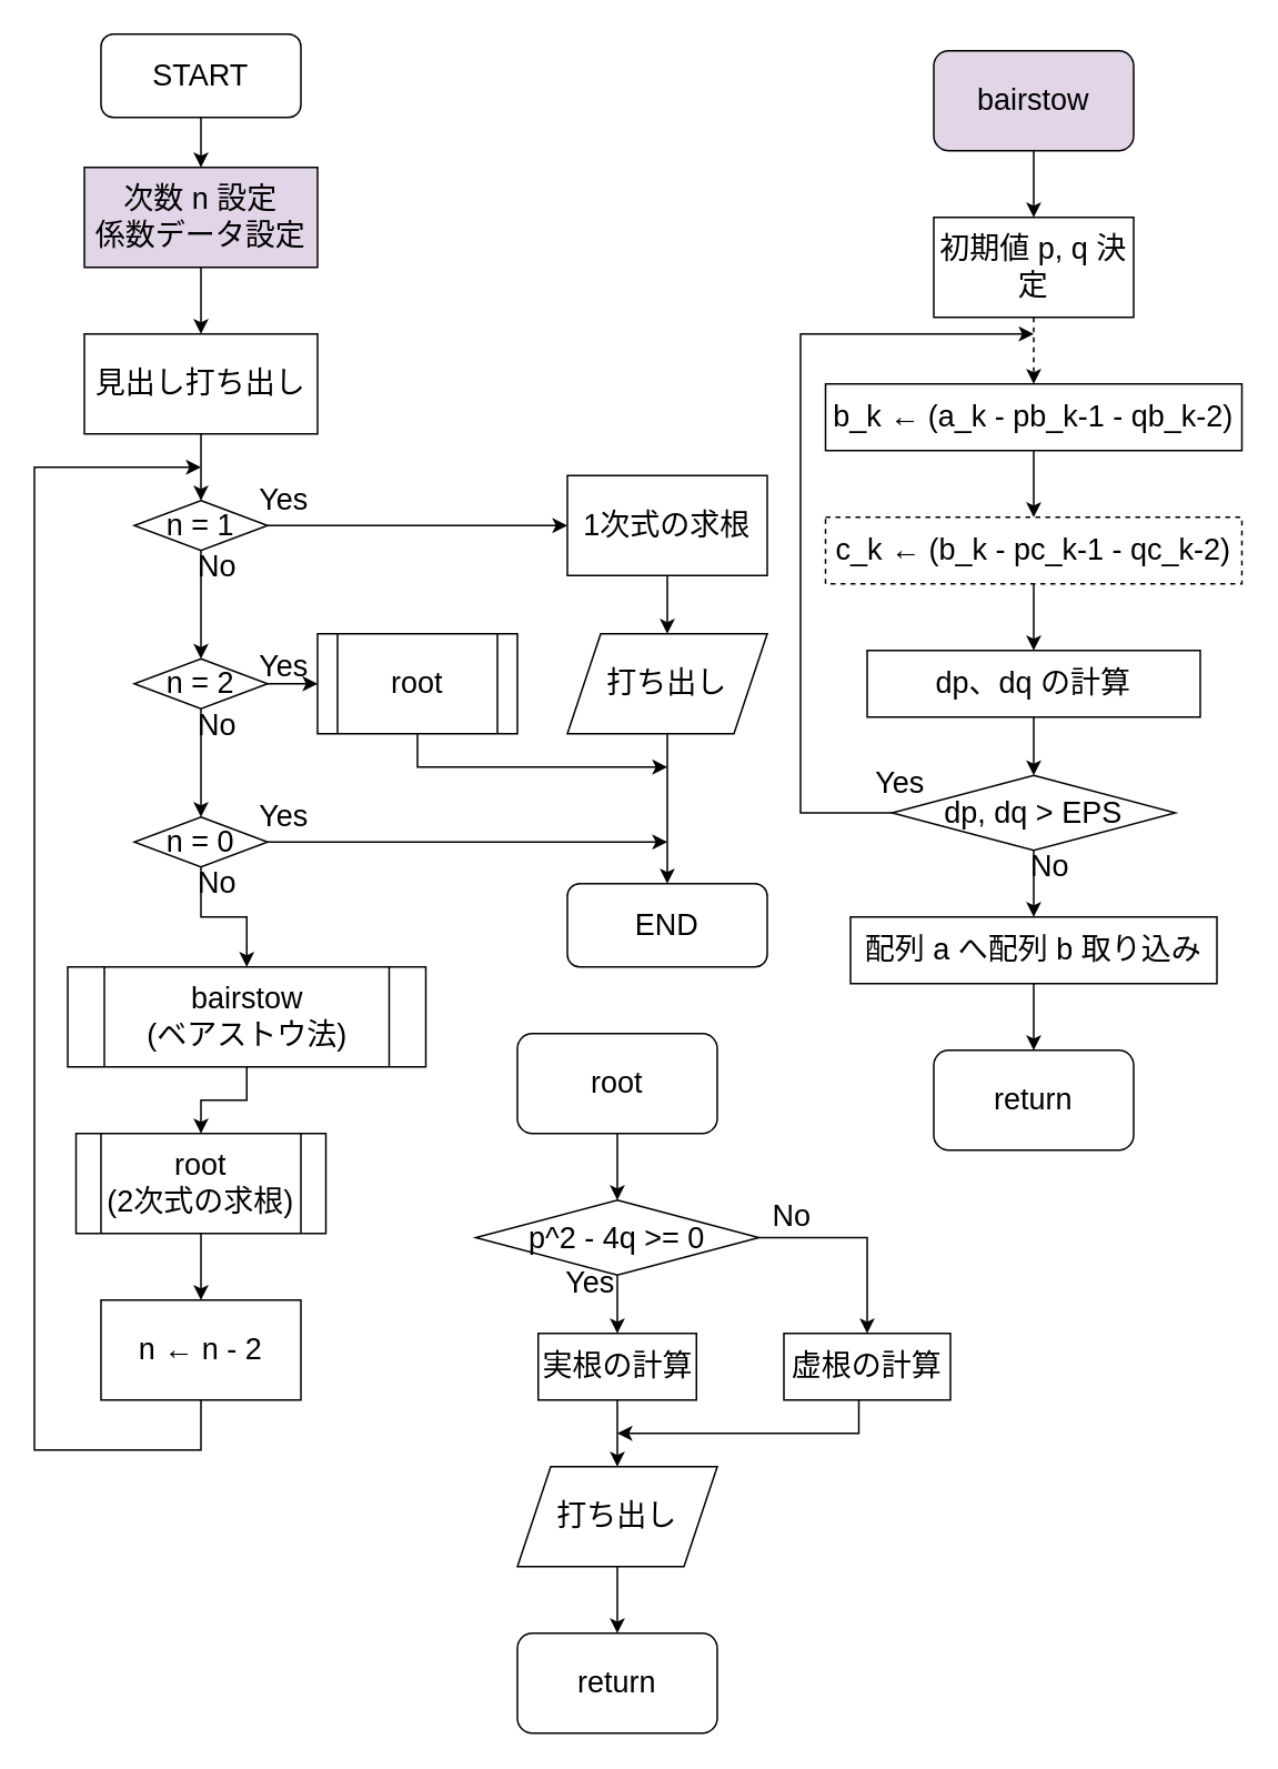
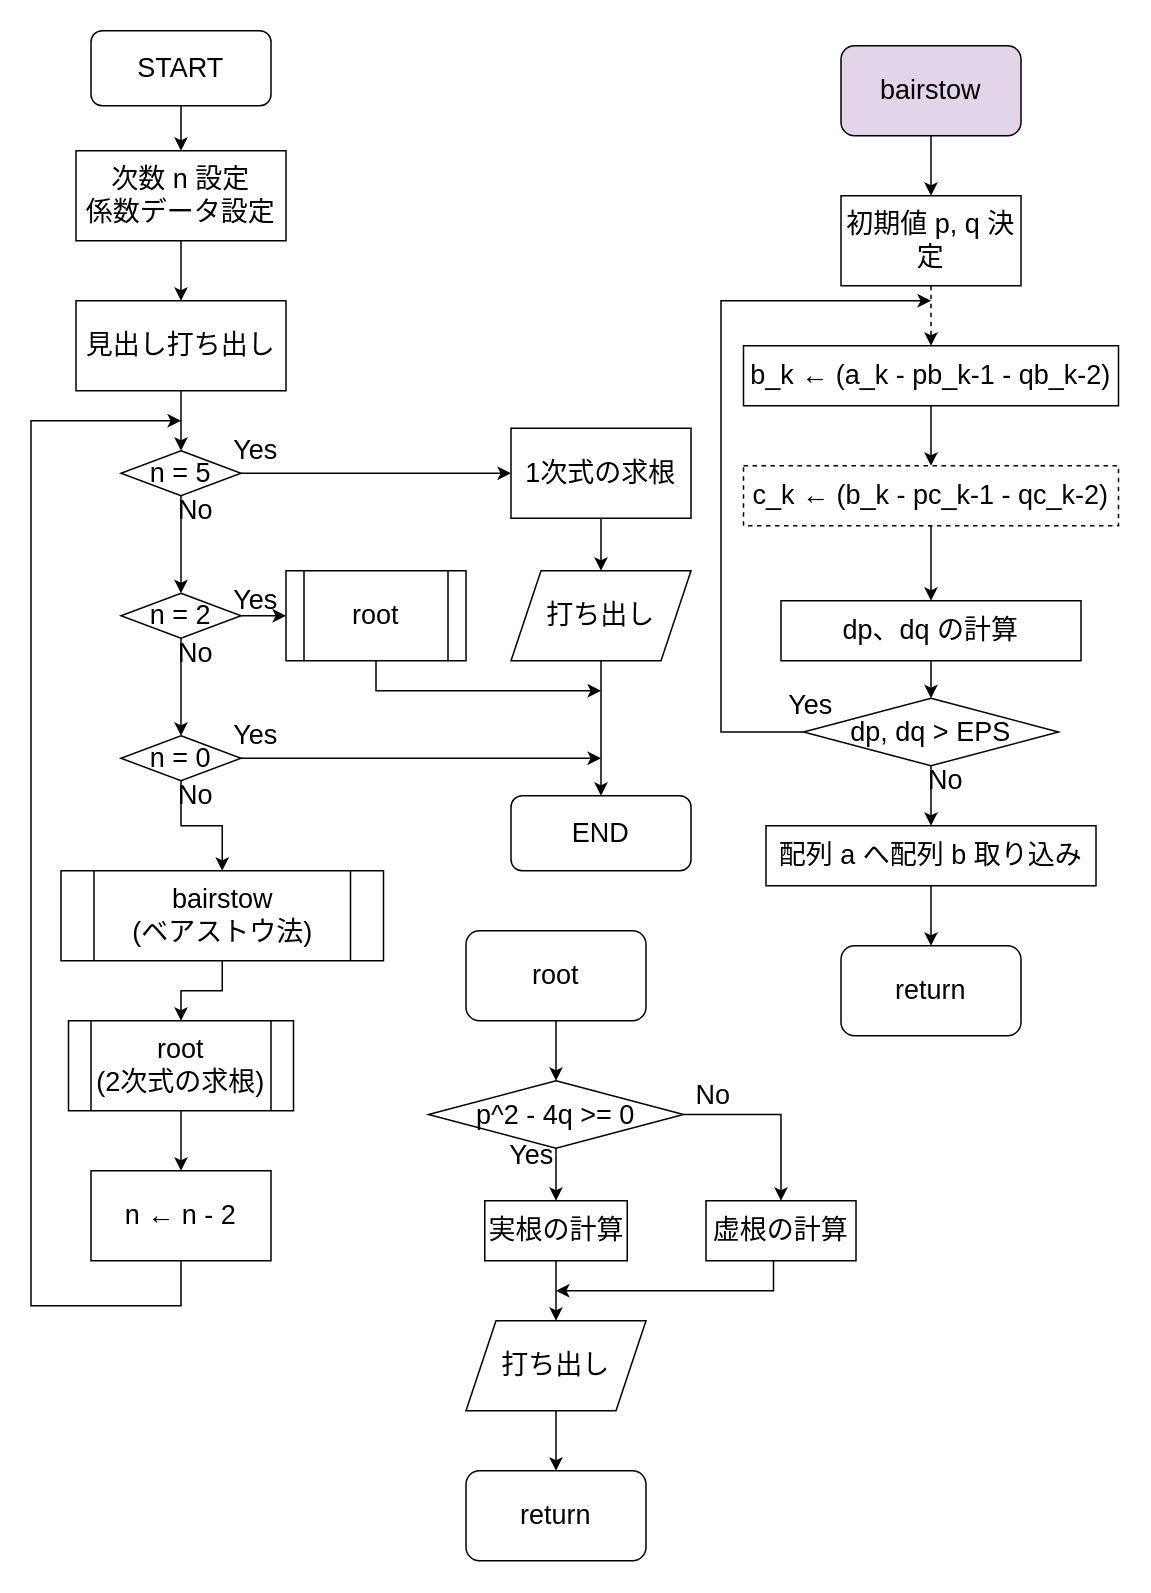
  <mxCell id="0" />
  <mxCell id="1" parent="0" />
  <mxCell id="2" value="" style="edgeStyle=orthogonalEdgeStyle;rounded=0;orthogonalLoop=1;jettySize=auto;html=1;fontSize=18;" edge="1" parent="1" source="3" target="5"><mxGeometry relative="1" as="geometry" /></mxCell>
  <mxCell id="3" value="START" style="rounded=1;whiteSpace=wrap;html=1;fontSize=18;" vertex="1" parent="1"><mxGeometry x="60" y="20" width="120" height="50" as="geometry" /></mxCell>
  <mxCell id="4" value="" style="edgeStyle=orthogonalEdgeStyle;rounded=0;orthogonalLoop=1;jettySize=auto;html=1;fontSize=18;" edge="1" parent="1" source="5" target="7"><mxGeometry relative="1" as="geometry" /></mxCell>
- <mxCell id="5" value="次数 n 設定&lt;br style=&quot;font-size: 18px;&quot;&gt;係数データ設定" style="rounded=0;whiteSpace=wrap;html=1;fontSize=18;fillColor=#e1d5e7;" vertex="1" parent="1"><mxGeometry x="50" y="100" width="140" height="60" as="geometry" /></mxCell>
+ <mxCell id="5" value="次数 n 設定&lt;br style=&quot;font-size: 18px;&quot;&gt;係数データ設定" style="rounded=0;whiteSpace=wrap;html=1;fontSize=18;" vertex="1" parent="1"><mxGeometry x="50" y="100" width="140" height="60" as="geometry" /></mxCell>
  <mxCell id="6" value="" style="edgeStyle=orthogonalEdgeStyle;rounded=0;orthogonalLoop=1;jettySize=auto;html=1;fontSize=18;" edge="1" parent="1" source="7" target="10"><mxGeometry relative="1" as="geometry" /></mxCell>
  <mxCell id="7" value="見出し打ち出し" style="whiteSpace=wrap;html=1;rounded=0;fontSize=18;" vertex="1" parent="1"><mxGeometry x="50" y="200" width="140" height="60" as="geometry" /></mxCell>
  <mxCell id="8" value="" style="edgeStyle=orthogonalEdgeStyle;rounded=0;orthogonalLoop=1;jettySize=auto;html=1;fontSize=18;" edge="1" parent="1" source="10" target="13"><mxGeometry relative="1" as="geometry" /></mxCell>
  <mxCell id="9" value="" style="edgeStyle=orthogonalEdgeStyle;rounded=0;orthogonalLoop=1;jettySize=auto;html=1;fontSize=18;" edge="1" parent="1" source="10" target="24"><mxGeometry relative="1" as="geometry" /></mxCell>
- <mxCell id="10" value="n = 1" style="rhombus;whiteSpace=wrap;html=1;rounded=0;fontSize=18;" vertex="1" parent="1"><mxGeometry x="80" y="300" width="80" height="30" as="geometry" /></mxCell>
+ <mxCell id="10" value="n = 5" style="rhombus;whiteSpace=wrap;html=1;rounded=0;fontSize=18;" vertex="1" parent="1"><mxGeometry x="80" y="300" width="80" height="30" as="geometry" /></mxCell>
  <mxCell id="11" value="" style="edgeStyle=orthogonalEdgeStyle;rounded=0;orthogonalLoop=1;jettySize=auto;html=1;fontSize=18;" edge="1" parent="1" source="13" target="16"><mxGeometry relative="1" as="geometry" /></mxCell>
  <mxCell id="12" value="" style="edgeStyle=orthogonalEdgeStyle;rounded=0;orthogonalLoop=1;jettySize=auto;html=1;fontSize=18;" edge="1" parent="1" source="13" target="26"><mxGeometry relative="1" as="geometry" /></mxCell>
  <mxCell id="13" value="n = 2" style="rhombus;whiteSpace=wrap;html=1;rounded=0;fontSize=18;" vertex="1" parent="1"><mxGeometry x="80" y="395" width="80" height="30" as="geometry" /></mxCell>
  <mxCell id="14" value="" style="edgeStyle=orthogonalEdgeStyle;rounded=0;orthogonalLoop=1;jettySize=auto;html=1;fontSize=18;" edge="1" parent="1" source="16" target="18"><mxGeometry relative="1" as="geometry" /></mxCell>
  <mxCell id="15" value="" style="edgeStyle=orthogonalEdgeStyle;rounded=0;orthogonalLoop=1;jettySize=auto;html=1;fontSize=18;" edge="1" parent="1" source="16"><mxGeometry relative="1" as="geometry"><mxPoint x="400" y="505" as="targetPoint" /></mxGeometry></mxCell>
  <mxCell id="16" value="n = 0" style="rhombus;whiteSpace=wrap;html=1;rounded=0;fontSize=18;" vertex="1" parent="1"><mxGeometry x="80" y="490" width="80" height="30" as="geometry" /></mxCell>
  <mxCell id="17" value="" style="edgeStyle=orthogonalEdgeStyle;rounded=0;orthogonalLoop=1;jettySize=auto;html=1;fontSize=18;" edge="1" parent="1" source="18" target="20"><mxGeometry relative="1" as="geometry" /></mxCell>
  <mxCell id="18" value="bairstow&lt;br style=&quot;font-size: 18px;&quot;&gt;(ベアストウ法)" style="shape=process;whiteSpace=wrap;html=1;backgroundOutline=1;rounded=0;fontSize=18;" vertex="1" parent="1"><mxGeometry x="40" y="580" width="215" height="60" as="geometry" /></mxCell>
  <mxCell id="19" value="" style="edgeStyle=orthogonalEdgeStyle;rounded=0;orthogonalLoop=1;jettySize=auto;html=1;fontSize=18;" edge="1" parent="1" source="20" target="22"><mxGeometry relative="1" as="geometry" /></mxCell>
  <mxCell id="20" value="root&lt;br style=&quot;font-size: 18px;&quot;&gt;(2次式の求根)" style="shape=process;whiteSpace=wrap;html=1;backgroundOutline=1;rounded=0;fontSize=18;" vertex="1" parent="1"><mxGeometry x="45" y="680" width="150" height="60" as="geometry" /></mxCell>
  <mxCell id="21" value="" style="edgeStyle=orthogonalEdgeStyle;rounded=0;orthogonalLoop=1;jettySize=auto;html=1;exitX=0.5;exitY=1;exitDx=0;exitDy=0;fontSize=18;" edge="1" parent="1" source="22"><mxGeometry relative="1" as="geometry"><mxPoint x="120" y="280" as="targetPoint" /><Array as="points"><mxPoint x="120" y="870" /><mxPoint x="20" y="870" /><mxPoint x="20" y="280" /></Array></mxGeometry></mxCell>
  <mxCell id="22" value="n ← n - 2" style="whiteSpace=wrap;html=1;rounded=0;fontSize=18;" vertex="1" parent="1"><mxGeometry x="60" y="780" width="120" height="60" as="geometry" /></mxCell>
  <mxCell id="23" value="" style="edgeStyle=orthogonalEdgeStyle;rounded=0;orthogonalLoop=1;jettySize=auto;html=1;fontSize=18;" edge="1" parent="1" source="24" target="28"><mxGeometry relative="1" as="geometry" /></mxCell>
  <mxCell id="24" value="1次式の求根" style="whiteSpace=wrap;html=1;rounded=0;fontSize=18;" vertex="1" parent="1"><mxGeometry x="340" y="285" width="120" height="60" as="geometry" /></mxCell>
  <mxCell id="25" value="" style="edgeStyle=orthogonalEdgeStyle;rounded=0;orthogonalLoop=1;jettySize=auto;html=1;fontSize=18;" edge="1" parent="1" source="26"><mxGeometry relative="1" as="geometry"><mxPoint x="400" y="460" as="targetPoint" /><Array as="points"><mxPoint x="250" y="460" /><mxPoint x="400" y="460" /></Array></mxGeometry></mxCell>
  <mxCell id="26" value="root" style="shape=process;whiteSpace=wrap;html=1;backgroundOutline=1;rounded=0;fontSize=18;" vertex="1" parent="1"><mxGeometry x="190" y="380" width="120" height="60" as="geometry" /></mxCell>
  <mxCell id="27" value="" style="edgeStyle=orthogonalEdgeStyle;rounded=0;orthogonalLoop=1;jettySize=auto;html=1;fontSize=18;" edge="1" parent="1" source="28" target="29"><mxGeometry relative="1" as="geometry" /></mxCell>
  <mxCell id="28" value="打ち出し" style="shape=parallelogram;perimeter=parallelogramPerimeter;whiteSpace=wrap;html=1;fixedSize=1;rounded=0;fontSize=18;" vertex="1" parent="1"><mxGeometry x="340" y="380" width="120" height="60" as="geometry" /></mxCell>
  <mxCell id="29" value="END" style="rounded=1;whiteSpace=wrap;html=1;fontSize=18;" vertex="1" parent="1"><mxGeometry x="340" y="530" width="120" height="50" as="geometry" /></mxCell>
  <mxCell id="30" value="Yes" style="text;html=1;strokeColor=none;fillColor=none;align=center;verticalAlign=middle;whiteSpace=wrap;rounded=0;fontSize=18;" vertex="1" parent="1"><mxGeometry x="150" y="290" width="40" height="20" as="geometry" /></mxCell>
  <mxCell id="31" value="Yes" style="text;html=1;strokeColor=none;fillColor=none;align=center;verticalAlign=middle;whiteSpace=wrap;rounded=0;fontSize=18;" vertex="1" parent="1"><mxGeometry x="150" y="390" width="40" height="20" as="geometry" /></mxCell>
  <mxCell id="32" value="Yes" style="text;html=1;strokeColor=none;fillColor=none;align=center;verticalAlign=middle;whiteSpace=wrap;rounded=0;fontSize=18;" vertex="1" parent="1"><mxGeometry x="150" y="480" width="40" height="20" as="geometry" /></mxCell>
  <mxCell id="33" value="No" style="text;html=1;strokeColor=none;fillColor=none;align=center;verticalAlign=middle;whiteSpace=wrap;rounded=0;fontSize=18;" vertex="1" parent="1"><mxGeometry x="110" y="330" width="40" height="20" as="geometry" /></mxCell>
  <mxCell id="34" value="No" style="text;html=1;strokeColor=none;fillColor=none;align=center;verticalAlign=middle;whiteSpace=wrap;rounded=0;fontSize=18;" vertex="1" parent="1"><mxGeometry x="110" y="425" width="40" height="20" as="geometry" /></mxCell>
  <mxCell id="35" value="No" style="text;html=1;strokeColor=none;fillColor=none;align=center;verticalAlign=middle;whiteSpace=wrap;rounded=0;fontSize=18;" vertex="1" parent="1"><mxGeometry x="110" y="520" width="40" height="20" as="geometry" /></mxCell>
  <mxCell id="36" value="" style="edgeStyle=orthogonalEdgeStyle;rounded=0;orthogonalLoop=1;jettySize=auto;html=1;fontSize=18;" edge="1" parent="1" source="37" target="39"><mxGeometry relative="1" as="geometry" /></mxCell>
  <mxCell id="37" value="bairstow" style="rounded=1;whiteSpace=wrap;html=1;fontSize=18;fillColor=#e1d5e7;" vertex="1" parent="1"><mxGeometry x="560" y="30" width="120" height="60" as="geometry" /></mxCell>
  <mxCell id="38" value="" style="edgeStyle=orthogonalEdgeStyle;rounded=0;orthogonalLoop=1;jettySize=auto;html=1;fontSize=18;dashed=1;" edge="1" parent="1" source="39" target="41"><mxGeometry relative="1" as="geometry" /></mxCell>
  <mxCell id="39" value="初期値 p, q 決定" style="rounded=0;whiteSpace=wrap;html=1;fontSize=18;" vertex="1" parent="1"><mxGeometry x="560" y="130" width="120" height="60" as="geometry" /></mxCell>
  <mxCell id="40" value="" style="edgeStyle=orthogonalEdgeStyle;rounded=0;orthogonalLoop=1;jettySize=auto;html=1;fontSize=18;" edge="1" parent="1" source="41" target="43"><mxGeometry relative="1" as="geometry" /></mxCell>
  <mxCell id="41" value="b_k ← (a_k - pb_k-1 - qb_k-2)" style="rounded=0;whiteSpace=wrap;html=1;fontSize=18;" vertex="1" parent="1"><mxGeometry x="495" y="230" width="250" height="40" as="geometry" /></mxCell>
  <mxCell id="42" value="" style="edgeStyle=orthogonalEdgeStyle;rounded=0;orthogonalLoop=1;jettySize=auto;html=1;fontSize=18;" edge="1" parent="1" source="43" target="45"><mxGeometry relative="1" as="geometry" /></mxCell>
  <mxCell id="43" value="c_k ← (b_k - pc_k-1 - qc_k-2)" style="rounded=0;whiteSpace=wrap;html=1;fontSize=18;dashed=1;" vertex="1" parent="1"><mxGeometry x="495" y="310" width="250" height="40" as="geometry" /></mxCell>
  <mxCell id="44" value="" style="edgeStyle=orthogonalEdgeStyle;rounded=0;orthogonalLoop=1;jettySize=auto;html=1;fontSize=18;" edge="1" parent="1" source="45" target="48"><mxGeometry relative="1" as="geometry" /></mxCell>
- <mxCell id="45" value="dp、dq の計算" style="rounded=0;whiteSpace=wrap;html=1;fontSize=18;" vertex="1" parent="1"><mxGeometry x="520" y="390" width="200" height="40" as="geometry" /></mxCell>
+ <mxCell id="45" value="dp、dq の計算" style="rounded=0;whiteSpace=wrap;html=1;fontSize=18;" vertex="1" parent="1"><mxGeometry x="520" y="400" width="200" height="40" as="geometry" /></mxCell>
  <mxCell id="46" value="" style="edgeStyle=orthogonalEdgeStyle;rounded=0;orthogonalLoop=1;jettySize=auto;html=1;entryX=0.5;entryY=0;entryDx=0;entryDy=0;fontSize=18;" edge="1" parent="1" source="48" target="50"><mxGeometry relative="1" as="geometry"><mxPoint x="620" y="583" as="targetPoint" /></mxGeometry></mxCell>
  <mxCell id="47" value="" style="edgeStyle=orthogonalEdgeStyle;rounded=0;orthogonalLoop=1;jettySize=auto;html=1;fontSize=18;" edge="1" parent="1" source="48"><mxGeometry relative="1" as="geometry"><mxPoint x="620" y="200" as="targetPoint" /><Array as="points"><mxPoint x="480" y="488" /><mxPoint x="480" y="200" /></Array></mxGeometry></mxCell>
  <mxCell id="48" value="dp, dq &amp;gt; EPS" style="rhombus;whiteSpace=wrap;html=1;rounded=0;fontSize=18;" vertex="1" parent="1"><mxGeometry x="535" y="465" width="170" height="45" as="geometry" /></mxCell>
  <mxCell id="49" value="" style="edgeStyle=orthogonalEdgeStyle;rounded=0;orthogonalLoop=1;jettySize=auto;html=1;fontSize=18;" edge="1" parent="1" source="50" target="51"><mxGeometry relative="1" as="geometry" /></mxCell>
  <mxCell id="50" value="配列 a へ配列 b 取り込み" style="rounded=0;whiteSpace=wrap;html=1;fontSize=18;" vertex="1" parent="1"><mxGeometry x="510" y="550" width="220" height="40" as="geometry" /></mxCell>
  <mxCell id="51" value="return" style="rounded=1;whiteSpace=wrap;html=1;fontSize=18;" vertex="1" parent="1"><mxGeometry x="560" y="630" width="120" height="60" as="geometry" /></mxCell>
  <mxCell id="52" value="Yes" style="text;html=1;strokeColor=none;fillColor=none;align=center;verticalAlign=middle;whiteSpace=wrap;rounded=0;fontSize=18;" vertex="1" parent="1"><mxGeometry x="520" y="460" width="40" height="20" as="geometry" /></mxCell>
  <mxCell id="53" value="No" style="text;html=1;strokeColor=none;fillColor=none;align=center;verticalAlign=middle;whiteSpace=wrap;rounded=0;fontSize=18;" vertex="1" parent="1"><mxGeometry x="610" y="510" width="40" height="20" as="geometry" /></mxCell>
  <mxCell id="54" value="return" style="rounded=1;whiteSpace=wrap;html=1;fontSize=18;" vertex="1" parent="1"><mxGeometry x="310" y="980" width="120" height="60" as="geometry" /></mxCell>
  <mxCell id="55" value="" style="edgeStyle=orthogonalEdgeStyle;rounded=0;orthogonalLoop=1;jettySize=auto;html=1;fontSize=18;" edge="1" parent="1" source="56" target="59"><mxGeometry relative="1" as="geometry" /></mxCell>
  <mxCell id="56" value="root" style="rounded=1;whiteSpace=wrap;html=1;fontSize=18;" vertex="1" parent="1"><mxGeometry x="310" y="620" width="120" height="60" as="geometry" /></mxCell>
  <mxCell id="57" value="" style="edgeStyle=orthogonalEdgeStyle;rounded=0;orthogonalLoop=1;jettySize=auto;html=1;fontSize=18;" edge="1" parent="1" source="59" target="61"><mxGeometry relative="1" as="geometry" /></mxCell>
  <mxCell id="58" value="" style="edgeStyle=orthogonalEdgeStyle;rounded=0;orthogonalLoop=1;jettySize=auto;html=1;entryX=0.5;entryY=0;entryDx=0;entryDy=0;fontSize=18;" edge="1" parent="1" source="59" target="63"><mxGeometry relative="1" as="geometry"><mxPoint x="535" y="742.5" as="targetPoint" /></mxGeometry></mxCell>
  <mxCell id="59" value="p^2 - 4q &amp;gt;= 0" style="rhombus;whiteSpace=wrap;html=1;rounded=0;fontSize=18;" vertex="1" parent="1"><mxGeometry x="285" y="720" width="170" height="45" as="geometry" /></mxCell>
  <mxCell id="60" value="" style="edgeStyle=orthogonalEdgeStyle;rounded=0;orthogonalLoop=1;jettySize=auto;html=1;fontSize=18;" edge="1" parent="1" source="61" target="67"><mxGeometry relative="1" as="geometry" /></mxCell>
  <mxCell id="61" value="実根の計算" style="rounded=0;whiteSpace=wrap;html=1;fontSize=18;" vertex="1" parent="1"><mxGeometry x="322.5" y="800" width="95" height="40" as="geometry" /></mxCell>
  <mxCell id="62" value="" style="edgeStyle=orthogonalEdgeStyle;rounded=0;orthogonalLoop=1;jettySize=auto;html=1;fontSize=18;" edge="1" parent="1" source="63"><mxGeometry relative="1" as="geometry"><mxPoint x="370" y="860" as="targetPoint" /><Array as="points"><mxPoint x="515" y="860" /></Array></mxGeometry></mxCell>
  <mxCell id="63" value="虚根の計算" style="rounded=0;whiteSpace=wrap;html=1;fontSize=18;" vertex="1" parent="1"><mxGeometry x="470" y="800" width="100" height="40" as="geometry" /></mxCell>
  <mxCell id="64" value="No" style="text;html=1;strokeColor=none;fillColor=none;align=center;verticalAlign=middle;whiteSpace=wrap;rounded=0;fontSize=18;" vertex="1" parent="1"><mxGeometry x="455" y="720" width="40" height="20" as="geometry" /></mxCell>
  <mxCell id="65" value="Yes" style="text;html=1;strokeColor=none;fillColor=none;align=center;verticalAlign=middle;whiteSpace=wrap;rounded=0;fontSize=18;" vertex="1" parent="1"><mxGeometry x="334" y="760" width="40" height="20" as="geometry" /></mxCell>
  <mxCell id="66" value="" style="edgeStyle=orthogonalEdgeStyle;rounded=0;orthogonalLoop=1;jettySize=auto;html=1;fontSize=18;" edge="1" parent="1" source="67" target="54"><mxGeometry relative="1" as="geometry" /></mxCell>
  <mxCell id="67" value="打ち出し" style="shape=parallelogram;perimeter=parallelogramPerimeter;whiteSpace=wrap;html=1;fixedSize=1;rounded=0;fontSize=18;" vertex="1" parent="1"><mxGeometry x="310" y="880" width="120" height="60" as="geometry" /></mxCell>
